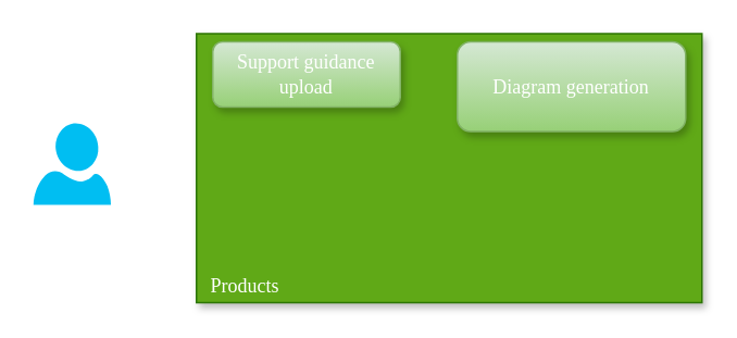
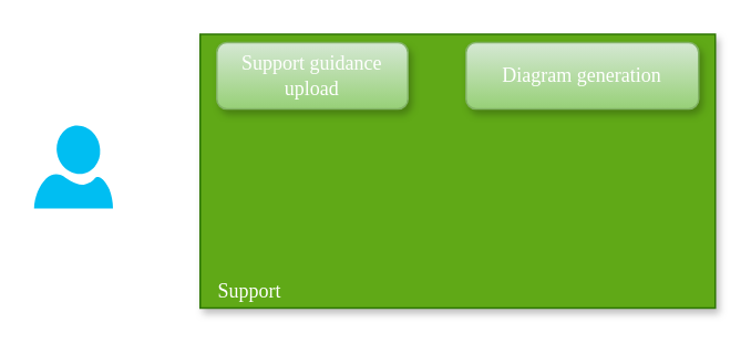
  <mxCell id="0" />
  <mxCell id="1" parent="0" />
  <mxCell id="2" value="" style="verticalLabelPosition=bottom;html=1;verticalAlign=top;align=center;strokeColor=none;fillColor=#00BEF2;shape=mxgraph.azure.user;fontColor=light-dark(#ffffff, #ededed);fontFamily=Times New Roman;" vertex="1" parent="1"><mxGeometry x="20" y="75" width="47.5" height="50" as="geometry" /></mxCell>
  <mxCell id="3" value="" style="rounded=0;whiteSpace=wrap;html=1;fillColor=#60a917;fontColor=light-dark(#ffffff, #ededed);strokeColor=#2D7600;fontFamily=Times New Roman;glass=0;shadow=1;" vertex="1" parent="1"><mxGeometry x="120" y="20" width="310" height="165" as="geometry" /></mxCell>
- <mxCell id="4" value="Products" style="text;html=1;align=center;verticalAlign=middle;whiteSpace=wrap;rounded=1;fontColor=light-dark(#ffffff, #ededed);fontFamily=Times New Roman;glass=0;shadow=1;" vertex="1" parent="1"><mxGeometry x="120" y="165" width="60" height="20" as="geometry" /></mxCell>
+ <mxCell id="4" value="Support" style="text;html=1;align=center;verticalAlign=middle;whiteSpace=wrap;rounded=1;fontColor=light-dark(#ffffff, #ededed);fontFamily=Times New Roman;glass=0;shadow=1;" vertex="1" parent="1"><mxGeometry x="120" y="165" width="60" height="20" as="geometry" /></mxCell>
  <mxCell id="5" value="Support guidance upload" style="rounded=1;whiteSpace=wrap;html=1;fillColor=#d5e8d4;strokeColor=#82b366;gradientColor=#97d077;fontColor=light-dark(#ffffff, #ededed);fontFamily=Times New Roman;glass=0;shadow=1;align=center;verticalAlign=middle;fontSize=12;" vertex="1" parent="1"><mxGeometry x="130" y="25" width="115" height="40" as="geometry" /></mxCell>
- <mxCell id="6" value="Diagram generation" style="rounded=1;whiteSpace=wrap;html=1;fillColor=#d5e8d4;strokeColor=#82b366;gradientColor=#97d077;fontColor=light-dark(#ffffff, #ededed);fontFamily=Times New Roman;glass=0;shadow=1;align=center;verticalAlign=middle;fontSize=12;" vertex="1" parent="1"><mxGeometry x="280" y="25" width="140" height="55" as="geometry" /></mxCell>
+ <mxCell id="6" value="Diagram generation" style="rounded=1;whiteSpace=wrap;html=1;fillColor=#d5e8d4;strokeColor=#82b366;gradientColor=#97d077;fontColor=light-dark(#ffffff, #ededed);fontFamily=Times New Roman;glass=0;shadow=1;align=center;verticalAlign=middle;fontSize=12;" vertex="1" parent="1"><mxGeometry x="280" y="25" width="140" height="40" as="geometry" /></mxCell>
